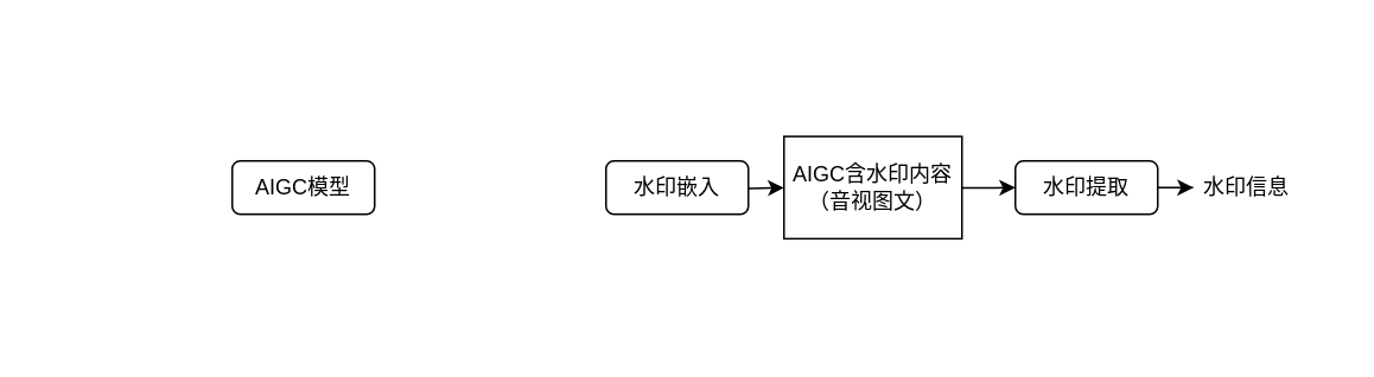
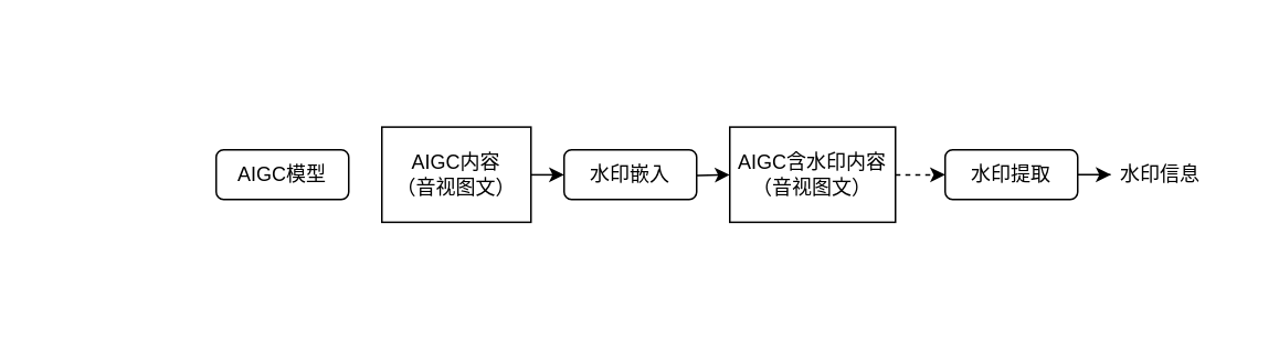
  <mxCell id="0" />
  <mxCell id="1" parent="0" />
  <mxCell id="2" value="AIGC模型" style="rounded=1;whiteSpace=wrap;html=1;" vertex="1" parent="1"><mxGeometry x="130" y="90" width="80" height="30" as="geometry" /></mxCell>
+ <mxCell id="3" value="" style="edgeStyle=orthogonalEdgeStyle;rounded=0;orthogonalLoop=1;jettySize=auto;html=1;" edge="1" parent="1" source="4" target="6"><mxGeometry relative="1" as="geometry" /></mxCell>
+ <mxCell id="4" value="AIGC内容&lt;br&gt;（音视图文）" style="rounded=0;whiteSpace=wrap;html=1;" vertex="1" parent="1"><mxGeometry x="230" y="76.25" width="90" height="57.5" as="geometry" /></mxCell>
  <mxCell id="5" value="" style="edgeStyle=orthogonalEdgeStyle;rounded=0;orthogonalLoop=1;jettySize=auto;html=1;" edge="1" parent="1" target="8"><mxGeometry relative="1" as="geometry"><mxPoint x="400" y="105" as="sourcePoint" /></mxGeometry></mxCell>
  <mxCell id="6" value="水印嵌入" style="rounded=1;whiteSpace=wrap;html=1;" vertex="1" parent="1"><mxGeometry x="340" y="90" width="80" height="30" as="geometry" /></mxCell>
- <mxCell id="7" value="" style="edgeStyle=orthogonalEdgeStyle;rounded=0;orthogonalLoop=1;jettySize=auto;html=1;" edge="1" parent="1" source="8" target="10"><mxGeometry relative="1" as="geometry" /></mxCell>
+ <mxCell id="7" value="" style="edgeStyle=orthogonalEdgeStyle;rounded=0;orthogonalLoop=1;jettySize=auto;html=1;dashed=1;" edge="1" parent="1" source="8" target="10"><mxGeometry relative="1" as="geometry" /></mxCell>
  <mxCell id="8" value="AIGC含水印内容&lt;br&gt;（音视图文）" style="rounded=0;whiteSpace=wrap;html=1;" vertex="1" parent="1"><mxGeometry x="440" y="76.25" width="100" height="57.5" as="geometry" /></mxCell>
  <mxCell id="9" value="" style="edgeStyle=orthogonalEdgeStyle;rounded=0;orthogonalLoop=1;jettySize=auto;html=1;" edge="1" parent="1" source="10" target="11"><mxGeometry relative="1" as="geometry" /></mxCell>
  <mxCell id="10" value="水印提取" style="rounded=1;whiteSpace=wrap;html=1;" vertex="1" parent="1"><mxGeometry x="570" y="90" width="80" height="30" as="geometry" /></mxCell>
  <mxCell id="11" value="水印信息" style="rounded=0;whiteSpace=wrap;html=1;strokeColor=none;" vertex="1" parent="1"><mxGeometry x="670" y="82.5" width="60" height="45" as="geometry" /></mxCell>
  <mxCell id="12" value="" style="rounded=0;whiteSpace=wrap;html=1;strokeColor=none;fillColor=none;" vertex="1" parent="1"><mxGeometry x="20" y="20" width="730" height="170" as="geometry" /></mxCell>
